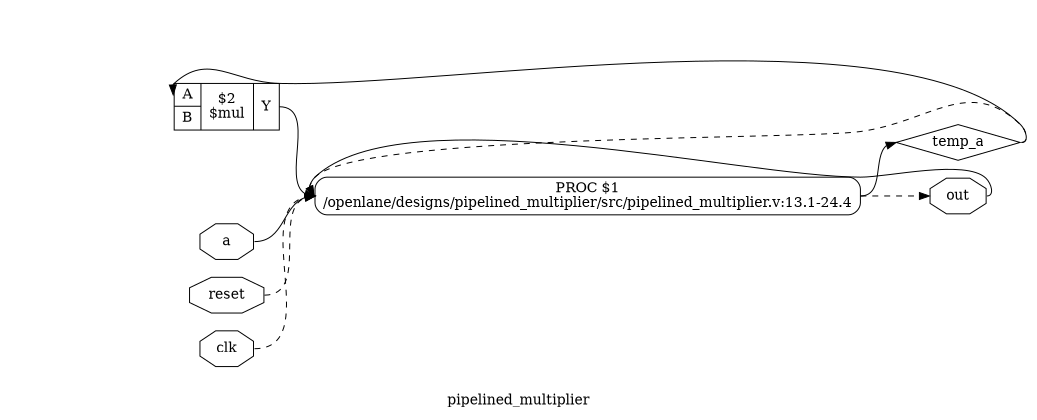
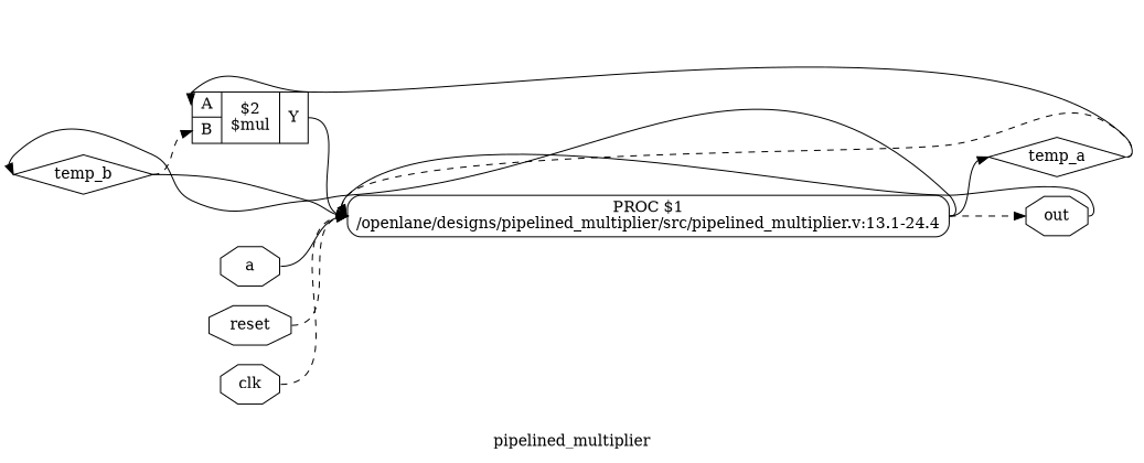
  digraph {
    label=pipelined_multiplier
    rankdir=LR
    remincross=true
    node [color=black fontcolor=black shape=octagon]
    edge [color=black fontcolor=black headport=w style=solid tailport=e]
+   n1 [label=temp_b shape=diamond]
    n2 [label="{{<p12> A|<p13> B}|$2\n$mul|{<p14> Y}}" shape=record color="" fontcolor=""]
    n3 [label="PROC $1\n/openlane/designs/pipelined_multiplier/src/pipelined_multiplier.v:13.1-24.4" shape=box style=rounded color="" fontcolor=""]
    n4 [label=temp_a shape=diamond]
    n5 [label=out]
    n6 [label=a]
    n7 [label=reset]
    n8 [label=clk]
+   n1 -> n2 [headport="p13:w" style=dashed]
+   n1 -> n3
    n2 -> n3 [tailport="p14:e"]
+   n3 -> n1
    n3 -> n4
    n3 -> n5 [style=dashed]
    n4 -> n2 [headport="p12:w"]
    n4 -> n3 [style=dashed]
    n5 -> n3
    n6 -> n3
    n7 -> n3 [style=dashed]
    n8 -> n3 [style=dashed]
  }
